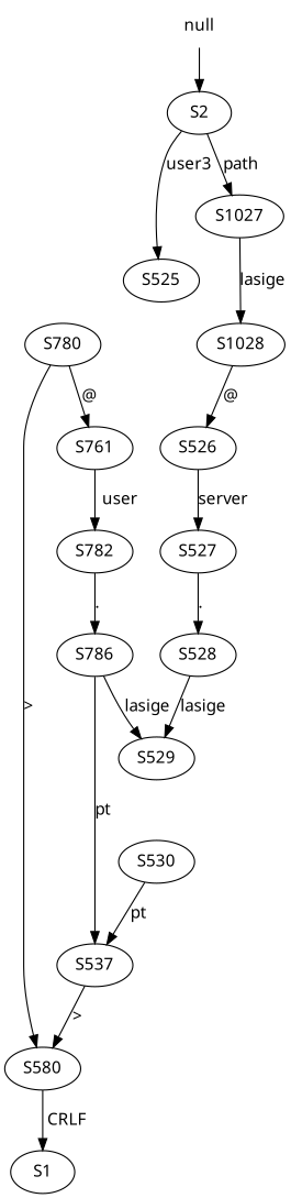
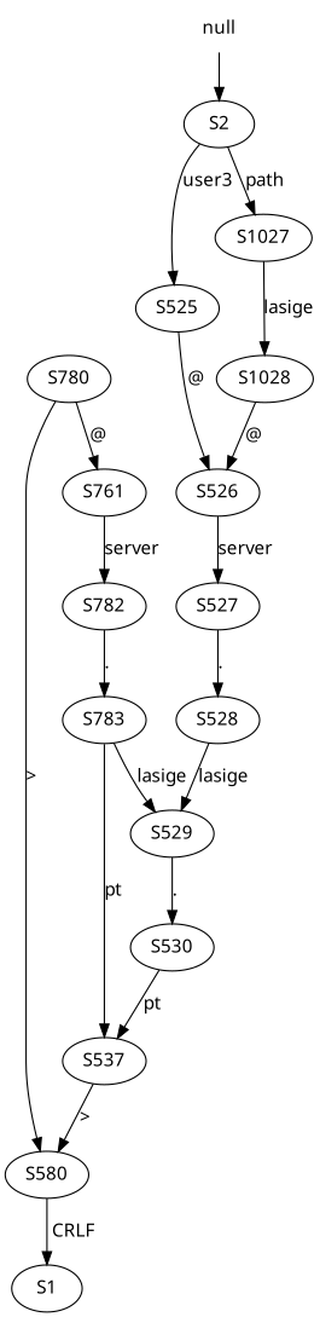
  digraph {
    fontname="Noto Sans"
    rankdir=TB
    node [fontname="Noto Sans"]
    edge [fontname="Noto Sans"]
    null [shape=plaintext]
    S2
    S525
    S1027
    S780
    S580
    n7 [label=S761]
    S526
    S1028
    S1
    S782
    S527
-   S783 [label=S786]
+   S783
    S537
    S529
    S530
    S528
    null -> S2
    S2 -> S525 [label=user3]
    S2 -> S1027 [label=path]
+   S525 -> S526 [label="@"]
    S1027 -> S1028 [label=lasige]
    S780 -> S580 [label=">"]
    S780 -> n7 [label="@"]
    S580 -> S1 [label=" CRLF"]
-   n7 -> S782 [label=user]
+   n7 -> S782 [label=server]
    S526 -> S527 [label=server]
    S1028 -> S526 [label="@"]
    S782 -> S783 [label="."]
    S527 -> S528 [label="."]
    S783 -> S537 [label=pt]
    S783 -> S529 [label=lasige]
    S537 -> S580 [label=">"]
+   S529 -> S530 [label="."]
    S530 -> S537 [label=pt]
    S528 -> S529 [label=lasige]
  }
